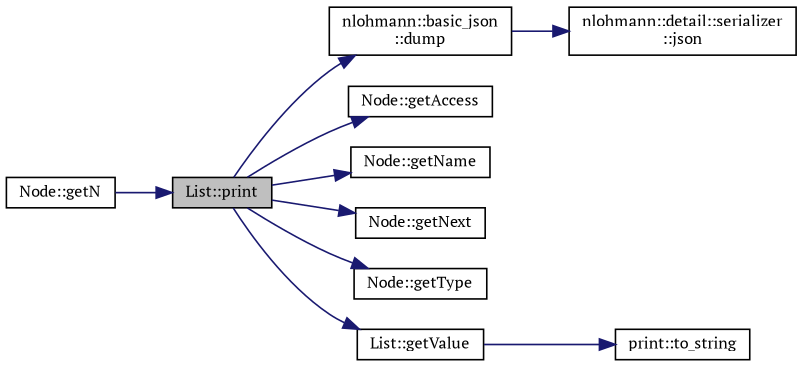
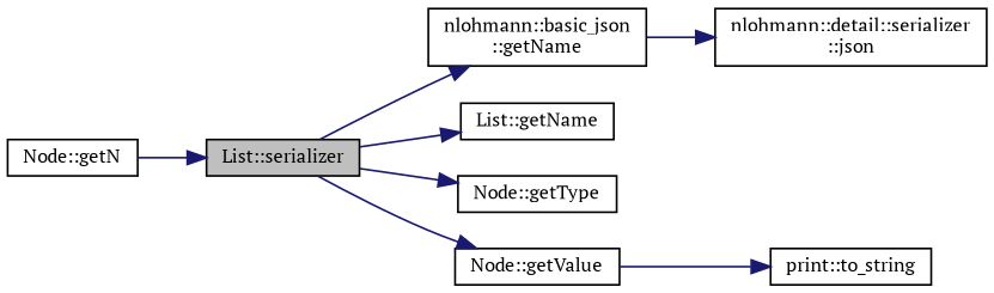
  digraph {
    fontname="PT Serif"
    rankdir=LR
    node [color=black fillcolor=white fontname="PT Serif" fontsize=10 shape=record style=filled]
    edge [color=midnightblue fontname="PT Serif" fontsize=10 labelfontname=Helvetica labelfontsize=10 style=solid]
-   n1 [fillcolor=grey75 fontcolor=black height=0.2 label="List::print" width=0.4]
-   n2 [height=0.2 label="nlohmann::basic_json\l::dump" width=0.4]
-   n3 [height=0.2 label="Node::getAccess" width=0.4]
-   n4 [height=0.2 label="Node::getName" width=0.4]
-   n5 [height=0.2 label="Node::getNext" width=0.4]
+   n1 [fillcolor=grey75 fontcolor=black height=0.2 label="List::serializer" width=0.4]
+   n2 [height=0.2 label="nlohmann::basic_json\l::getName" width=0.4]
+   n4 [height=0.2 label="List::getName" width=0.4]
    n6 [height=0.2 label="Node::getType" width=0.4]
-   n7 [height=0.2 label="List::getValue" width=0.4]
+   n7 [height=0.2 label="Node::getValue" width=0.4]
    n8 [height=0.2 label="nlohmann::detail::serializer\l::json" width=0.4]
    n9 [height=0.2 label="Node::getN" width=0.4]
    n10 [height=0.2 label="print::to_string" width=0.4]
    n1 -> n2
-   n1 -> n3
    n1 -> n4
-   n1 -> n5
    n1 -> n6
    n1 -> n7
    n2 -> n8
    n7 -> n10
    n9 -> n1
  }
